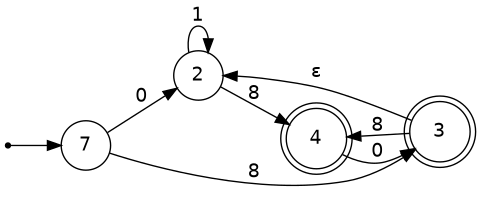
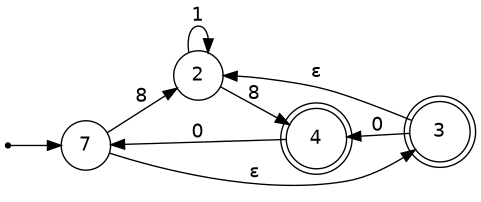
  strict digraph {
    fontname="DejaVu Sans"
    rankdir=LR
    node [fontname="DejaVu Sans" shape=circle]
    edge [fontname="DejaVu Sans"]
    n1 [label=7]
    2
    3 [shape=doublecircle]
    4 [shape=doublecircle]
    null [shape=point]
-   n1 -> 2 [label=0]
-   n1 -> 3 [label=8]
+   n1 -> 2 [label=8]
+   n1 -> 3 [label="ε"]
    2 -> 2 [label=1]
    2 -> 4 [label=8]
    3 -> 2 [label="ε"]
-   3 -> 4 [label=8]
-   4 -> 3 [label=0]
+   3 -> 4 [label=0]
+   4 -> n1 [label=0]
    null -> n1
  }
